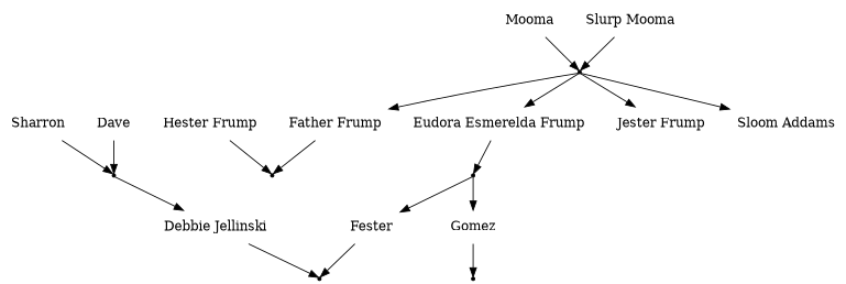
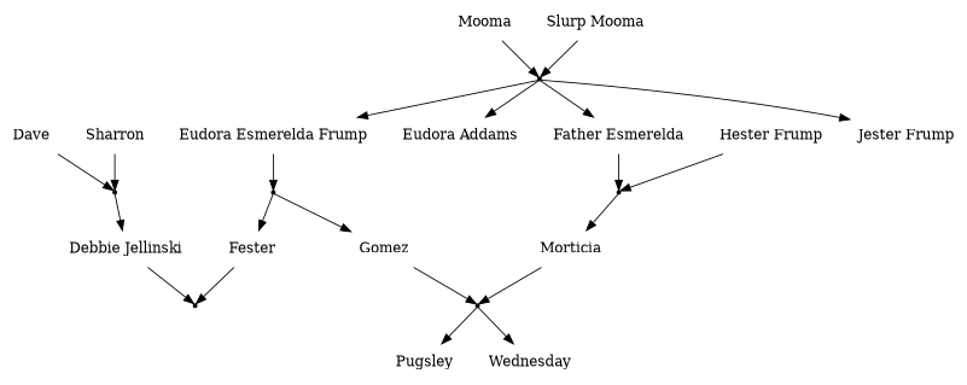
  digraph {
    node [shape=plaintext]
    n1 [label=Marries shape=point]
+   Pugsley
+   Wednesday
    Gomez
+   Morticia
    n6 [label=Marries shape=point]
    Fester
    "Debbie Jellinski"
    n9 [label=Marries shape=point]
    Sharron
    Dave
    n12 [label=Marries shape=point]
    "Eudora Esmerelda Frump"
    n14 [label=Marries shape=point]
-   "Father Frump"
+   "Father Frump" [label="Father Esmerelda"]
    "Hester Frump"
    n17 [label=Marries shape=point]
    "Jester Frump"
-   "Sloom Addams"
+   "Sloom Addams" [label="Eudora Addams"]
    Mooma
    n21 [label="Slurp Mooma"]
+   n1 -> Pugsley
+   n1 -> Wednesday
    Gomez -> n1
+   Morticia -> n1
    Fester -> n6
    "Debbie Jellinski" -> n6
    n9 -> "Debbie Jellinski"
    Sharron -> n9
    Dave -> n9
    n12 -> Gomez
    n12 -> Fester
    "Eudora Esmerelda Frump" -> n12
+   n14 -> Morticia
    "Father Frump" -> n14
    "Hester Frump" -> n14
    n17 -> "Eudora Esmerelda Frump"
    n17 -> "Father Frump"
    n17 -> "Jester Frump"
    n17 -> "Sloom Addams"
    Mooma -> n17
    n21 -> n17
  }
